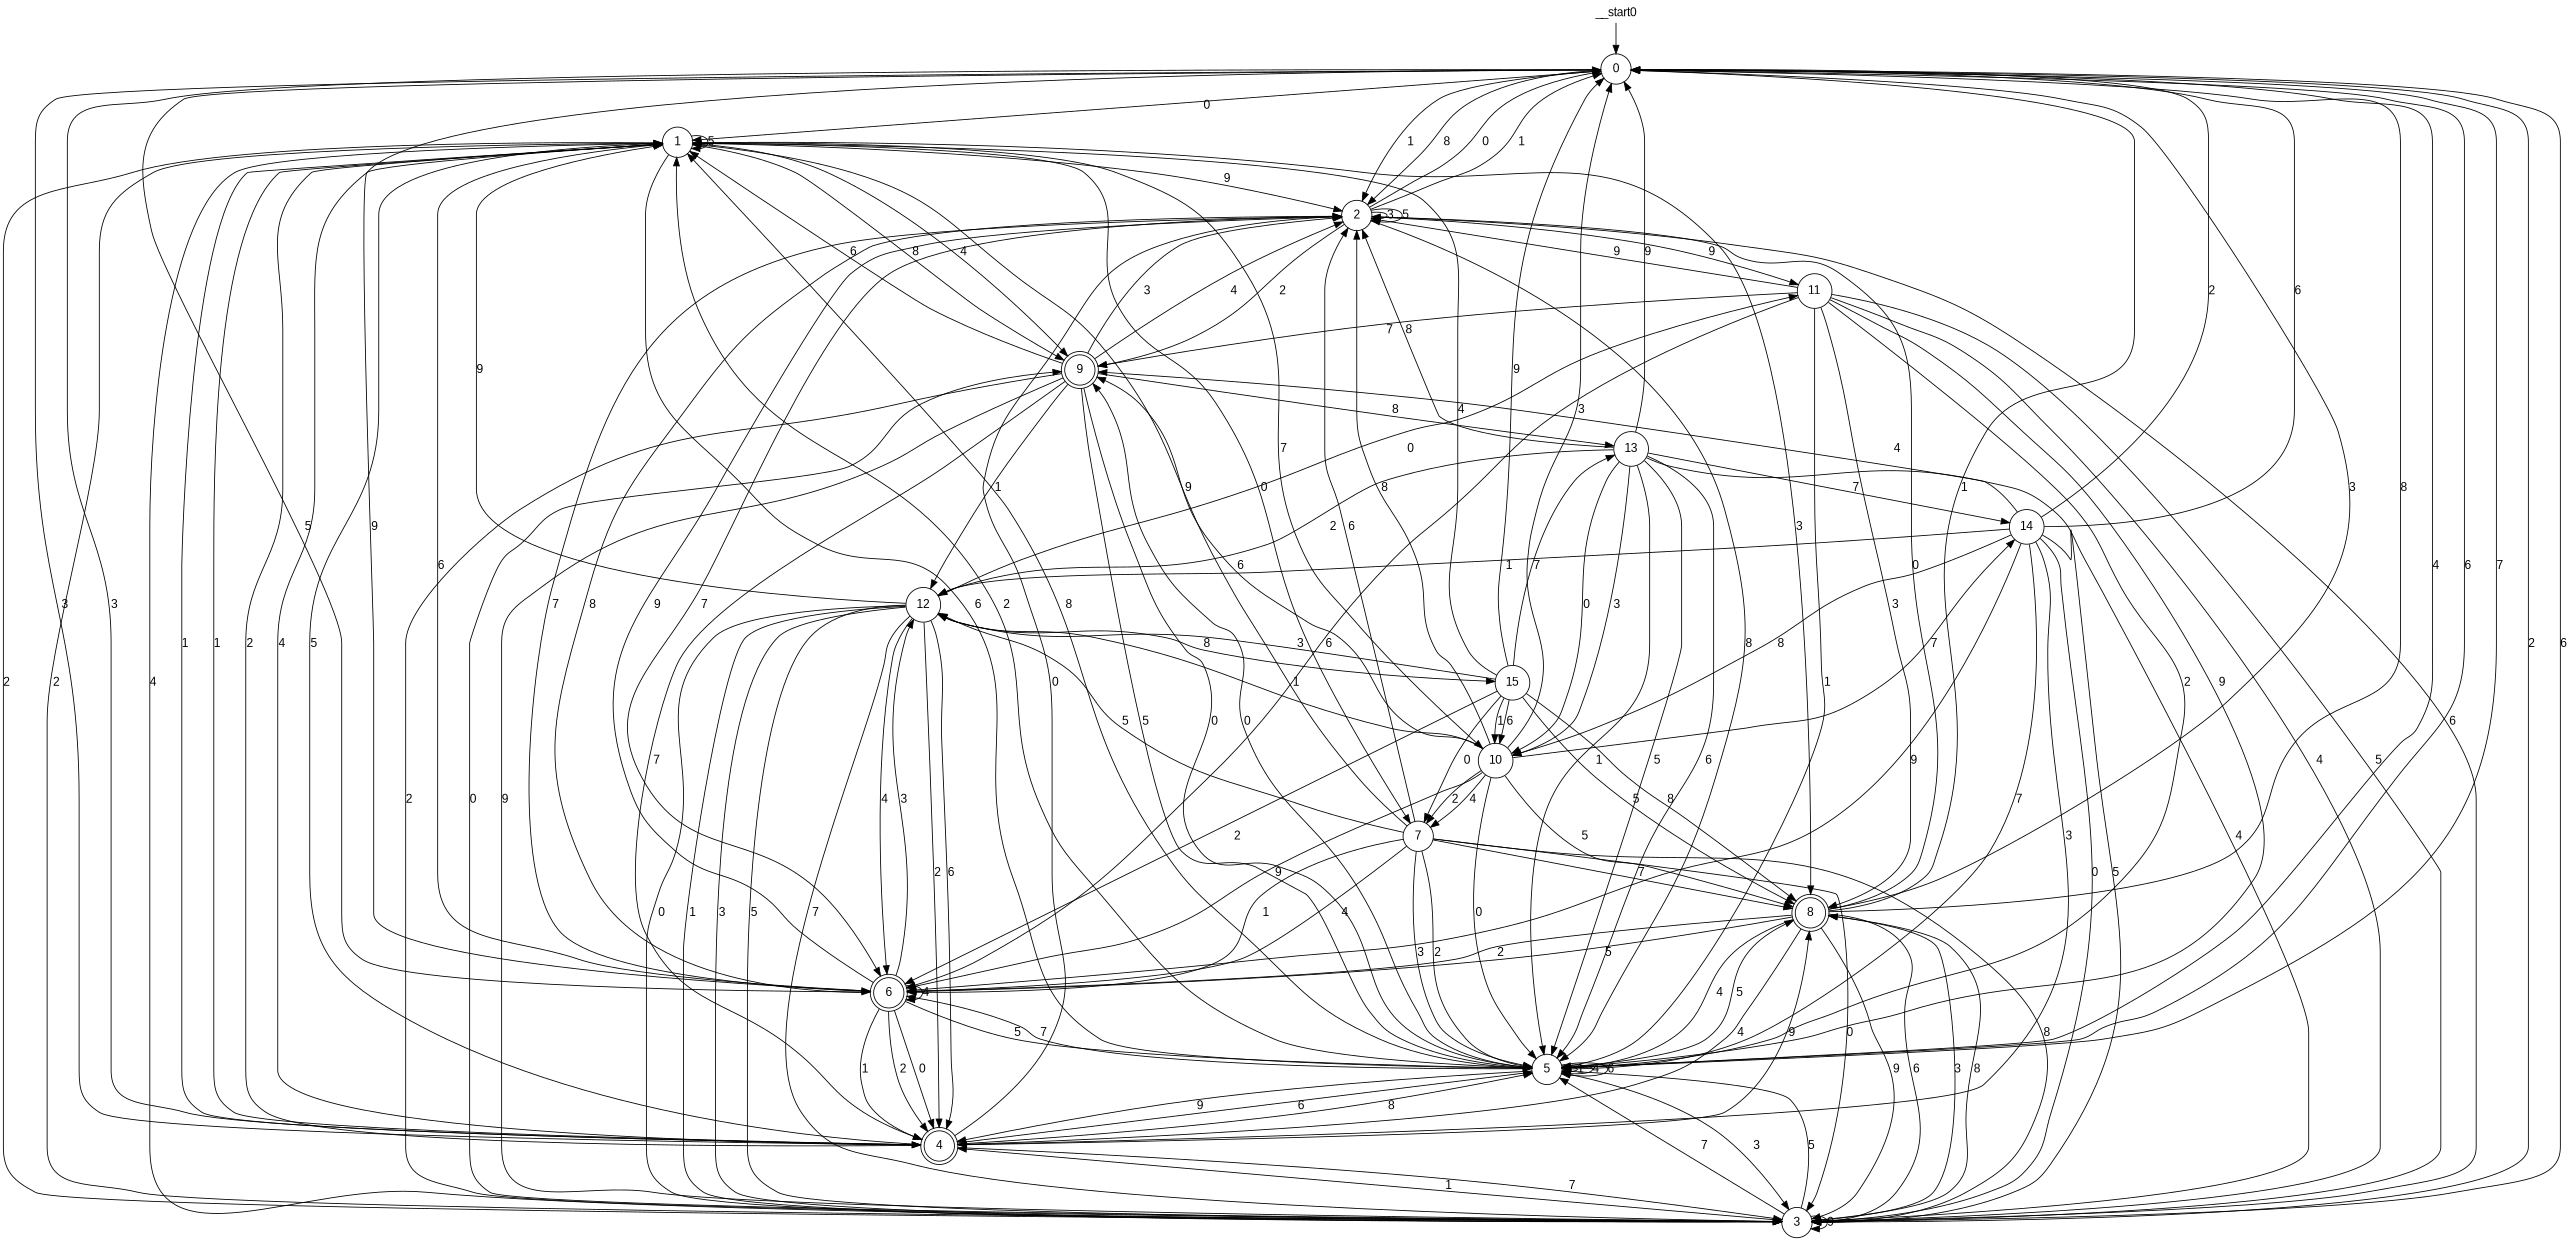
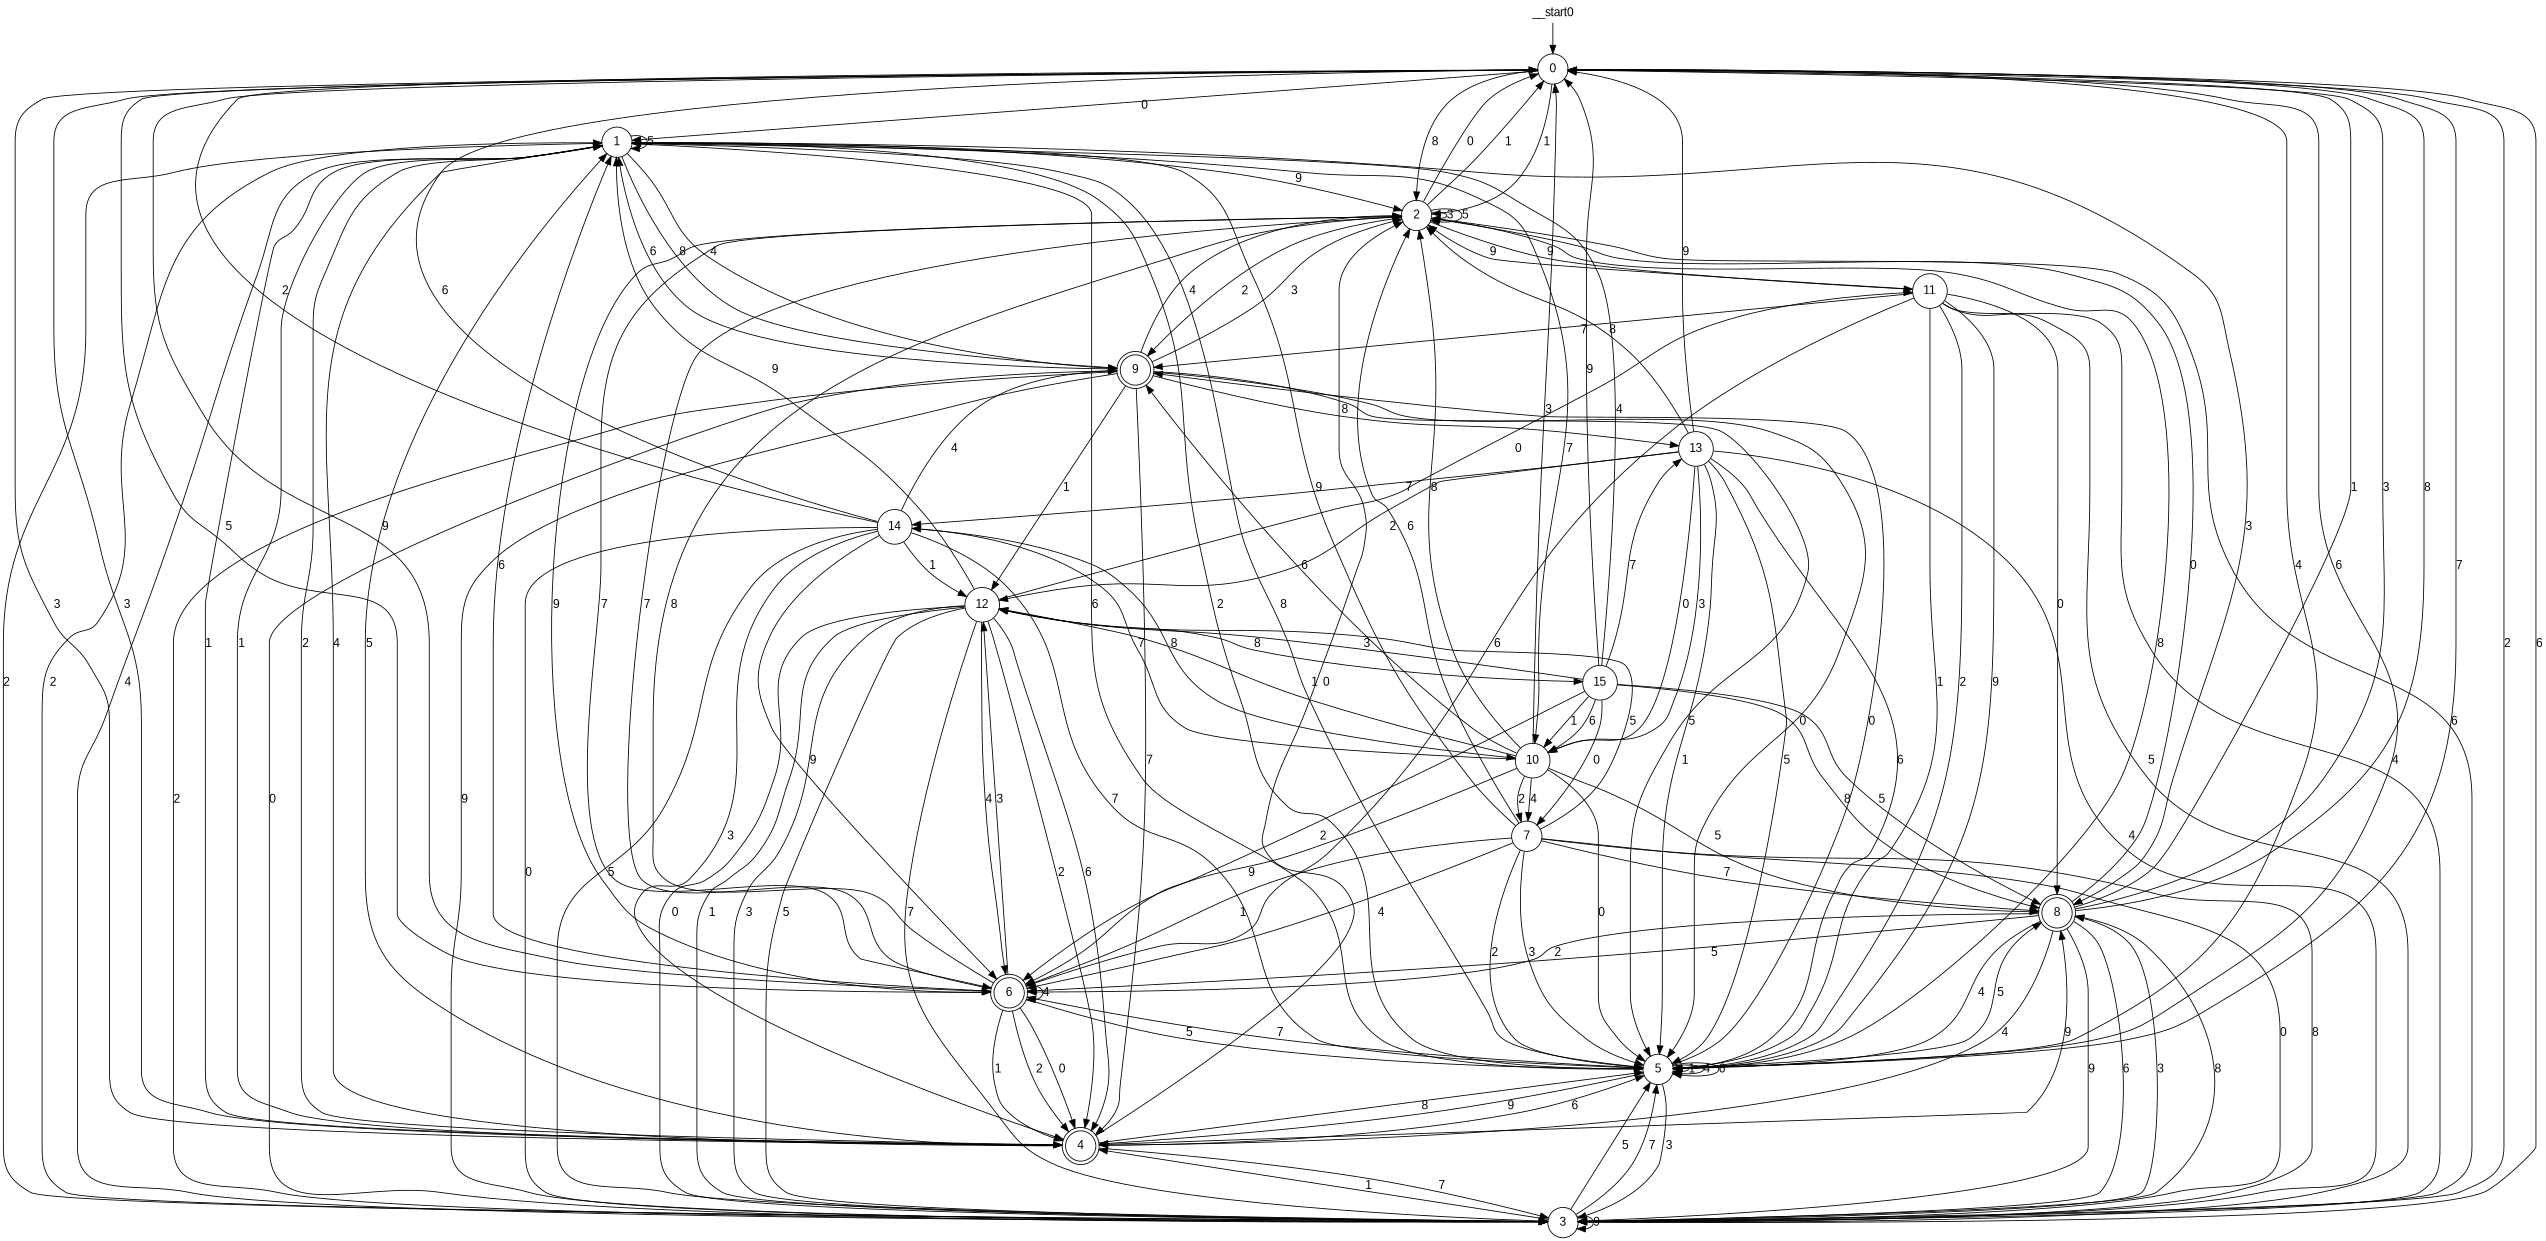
  digraph {
    fontname="Liberation Sans"
    node [fontname="Liberation Sans" shape=circle]
    edge [fontname="Liberation Sans"]
    n1 [label=0]
    n2 [label=1]
    n3 [label=2]
    n4 [label=3]
    n5 [label=4 shape=doublecircle]
    n6 [label=5]
    n7 [label=6 shape=doublecircle]
    n8 [label=7]
    n9 [label=8 shape=doublecircle]
    n10 [label=9 shape=doublecircle]
    n11 [label=10]
    n12 [label=11]
    n13 [label=12]
    n14 [label=13]
    n15 [label=14]
    n16 [label=15]
    __start0 [height=0 shape=none width=0]
    n1 -> n2 [label=0]
    n1 -> n3 [label=1]
    n1 -> n3 [label=8]
    n1 -> n4 [label=2]
    n1 -> n5 [label=3]
    n1 -> n6 [label=4]
    n1 -> n6 [label=6]
    n1 -> n6 [label=7]
    n1 -> n7 [label=5]
    n1 -> n7 [label=9]
    n2 -> n2 [label=5]
    n2 -> n3 [label=9]
    n2 -> n4 [label=2]
    n2 -> n5 [label=1]
    n2 -> n6 [label=6]
-   n2 -> n8 [label=0]
    n2 -> n9 [label=3]
    n2 -> n10 [label=4]
    n2 -> n10 [label=8]
    n2 -> n11 [label=7]
    n3 -> n1 [label=0]
    n3 -> n1 [label=1]
    n3 -> n3 [label=3]
    n3 -> n3 [label=5]
    n3 -> n4 [label=6]
    n3 -> n6 [label=8]
    n3 -> n7 [label=7]
    n3 -> n10 [label=2]
    n3 -> n12 [label=9]
    n4 -> n1 [label=6]
    n4 -> n2 [label=2]
    n4 -> n2 [label=4]
    n4 -> n4 [label=9]
    n4 -> n5 [label=1]
    n4 -> n6 [label=5]
    n4 -> n6 [label=7]
    n4 -> n9 [label=3]
    n4 -> n9 [label=8]
    n4 -> n10 [label=0]
    n5 -> n1 [label=3]
    n5 -> n2 [label=1]
    n5 -> n2 [label=2]
    n5 -> n2 [label=4]
    n5 -> n2 [label=5]
    n5 -> n3 [label=0]
    n5 -> n4 [label=7]
    n5 -> n6 [label=6]
    n5 -> n6 [label=8]
    n5 -> n9 [label=9]
    n6 -> n2 [label=2]
    n6 -> n2 [label=8]
    n6 -> n4 [label=3]
    n6 -> n5 [label=9]
    n6 -> n6 [label=1]
    n6 -> n6 [label=4]
    n6 -> n6 [label=6]
    n6 -> n7 [label=7]
    n6 -> n9 [label=5]
    n6 -> n10 [label=0]
    n7 -> n2 [label=6]
    n7 -> n3 [label=7]
    n7 -> n3 [label=8]
    n7 -> n3 [label=9]
    n7 -> n5 [label=0]
    n7 -> n5 [label=1]
    n7 -> n5 [label=2]
    n7 -> n6 [label=5]
    n7 -> n7 [label=4]
    n7 -> n13 [label=3]
    n8 -> n2 [label=9]
    n8 -> n3 [label=6]
    n8 -> n4 [label=0]
    n8 -> n4 [label=8]
    n8 -> n6 [label=2]
    n8 -> n6 [label=3]
    n8 -> n7 [label=1]
    n8 -> n7 [label=4]
    n8 -> n9 [label=7]
    n8 -> n13 [label=5]
    n9 -> n1 [label=1]
    n9 -> n1 [label=3]
    n9 -> n1 [label=8]
    n9 -> n3 [label=0]
    n9 -> n4 [label=6]
    n9 -> n4 [label=9]
    n9 -> n5 [label=4]
    n9 -> n6 [label=4]
    n9 -> n7 [label=2]
    n9 -> n7 [label=5]
    n10 -> n2 [label=6]
    n10 -> n3 [label=3]
    n10 -> n3 [label=4]
    n10 -> n4 [label=2]
    n10 -> n4 [label=9]
    n10 -> n5 [label=7]
    n10 -> n6 [label=0]
    n10 -> n6 [label=5]
    n10 -> n13 [label=1]
    n10 -> n14 [label=8]
    n11 -> n1 [label=3]
    n11 -> n3 [label=8]
    n11 -> n6 [label=0]
    n11 -> n7 [label=9]
    n11 -> n8 [label=2]
    n11 -> n8 [label=4]
    n11 -> n9 [label=5]
    n11 -> n10 [label=6]
    n11 -> n13 [label=1]
    n11 -> n15 [label=7]
    n12 -> n3 [label=9]
    n12 -> n4 [label=4]
    n12 -> n4 [label=5]
    n12 -> n6 [label=1]
    n12 -> n6 [label=2]
    n12 -> n6 [label=9]
    n12 -> n7 [label=6]
-   n12 -> n9 [label=3]
+   n12 -> n9 [label=0]
    n12 -> n10 [label=7]
    n13 -> n2 [label=9]
    n13 -> n4 [label=0]
    n13 -> n4 [label=1]
    n13 -> n4 [label=3]
    n13 -> n4 [label=5]
    n13 -> n4 [label=7]
    n13 -> n5 [label=2]
    n13 -> n5 [label=6]
    n13 -> n7 [label=4]
    n13 -> n12 [label=0]
    n13 -> n16 [label=8]
    n14 -> n1 [label=9]
    n14 -> n3 [label=8]
    n14 -> n4 [label=4]
    n14 -> n6 [label=1]
    n14 -> n6 [label=5]
    n14 -> n6 [label=6]
    n14 -> n11 [label=0]
    n14 -> n11 [label=3]
    n14 -> n13 [label=2]
    n14 -> n15 [label=7]
    n15 -> n1 [label=2]
    n15 -> n1 [label=6]
    n15 -> n4 [label=0]
    n15 -> n4 [label=5]
    n15 -> n5 [label=3]
    n15 -> n6 [label=7]
    n15 -> n7 [label=9]
    n15 -> n10 [label=4]
    n15 -> n11 [label=8]
    n15 -> n13 [label=1]
    n16 -> n1 [label=9]
    n16 -> n2 [label=4]
    n16 -> n7 [label=2]
    n16 -> n8 [label=0]
    n16 -> n9 [label=5]
    n16 -> n9 [label=8]
    n16 -> n11 [label=1]
    n16 -> n11 [label=6]
    n16 -> n13 [label=3]
    n16 -> n14 [label=7]
    __start0 -> n1
  }
